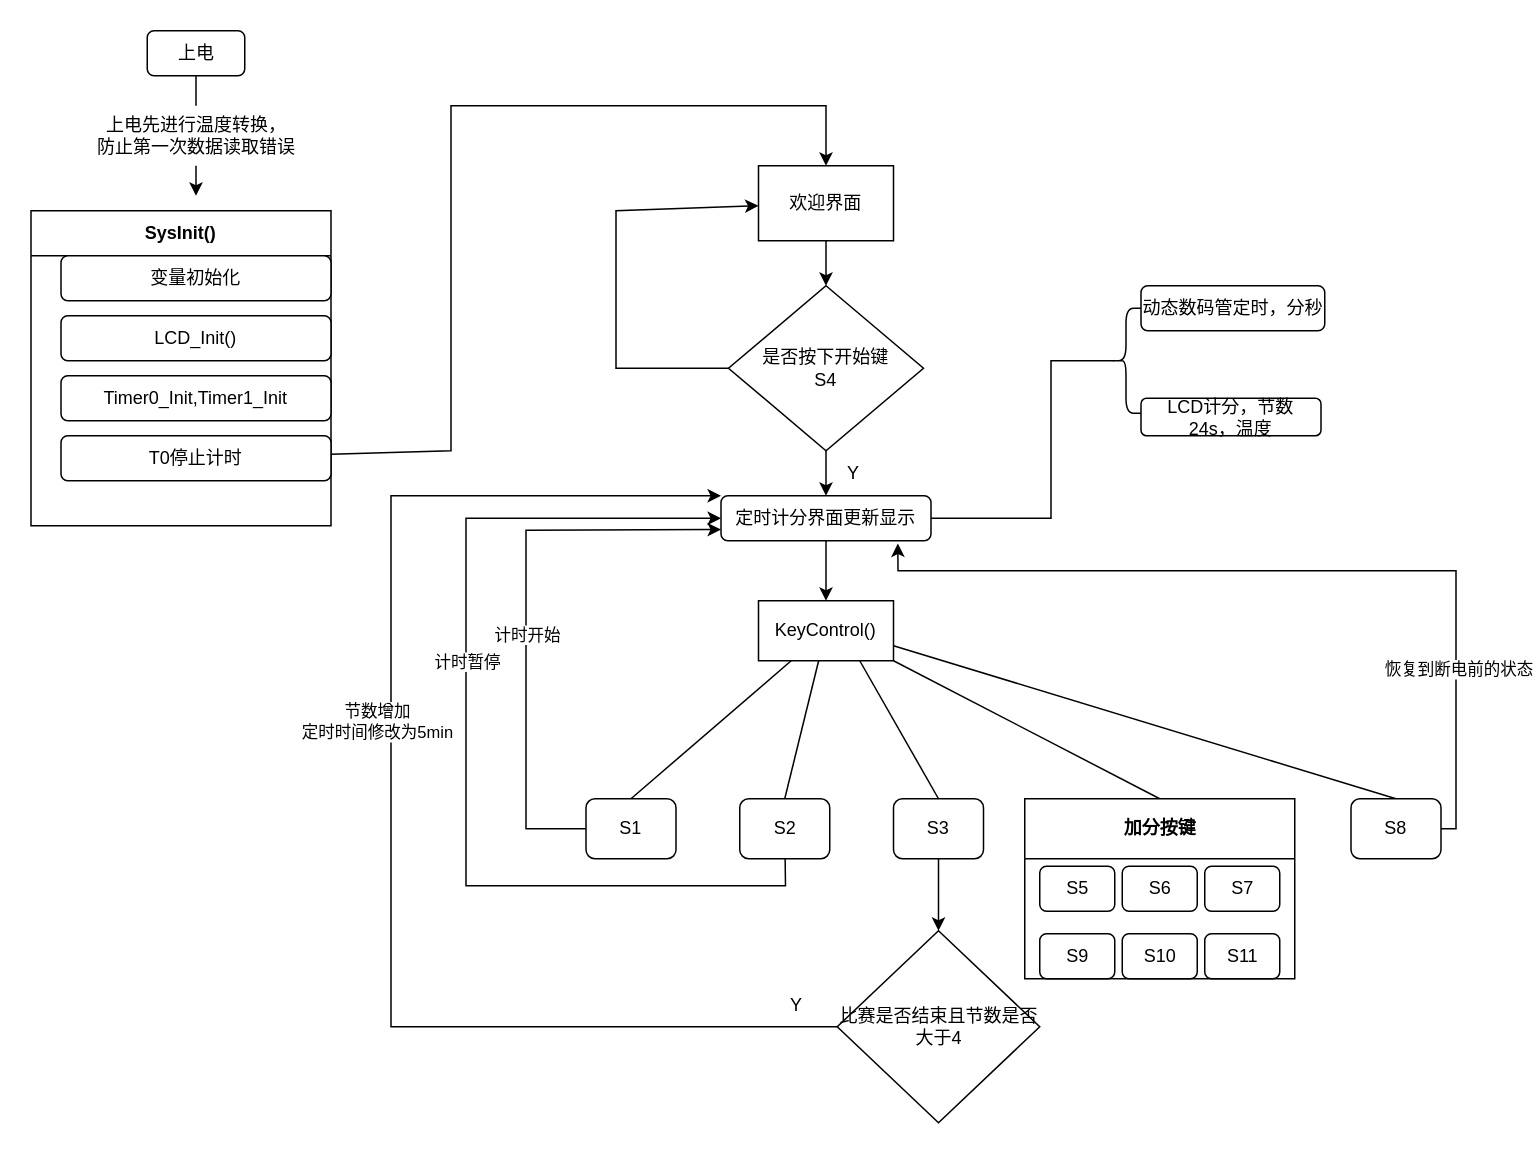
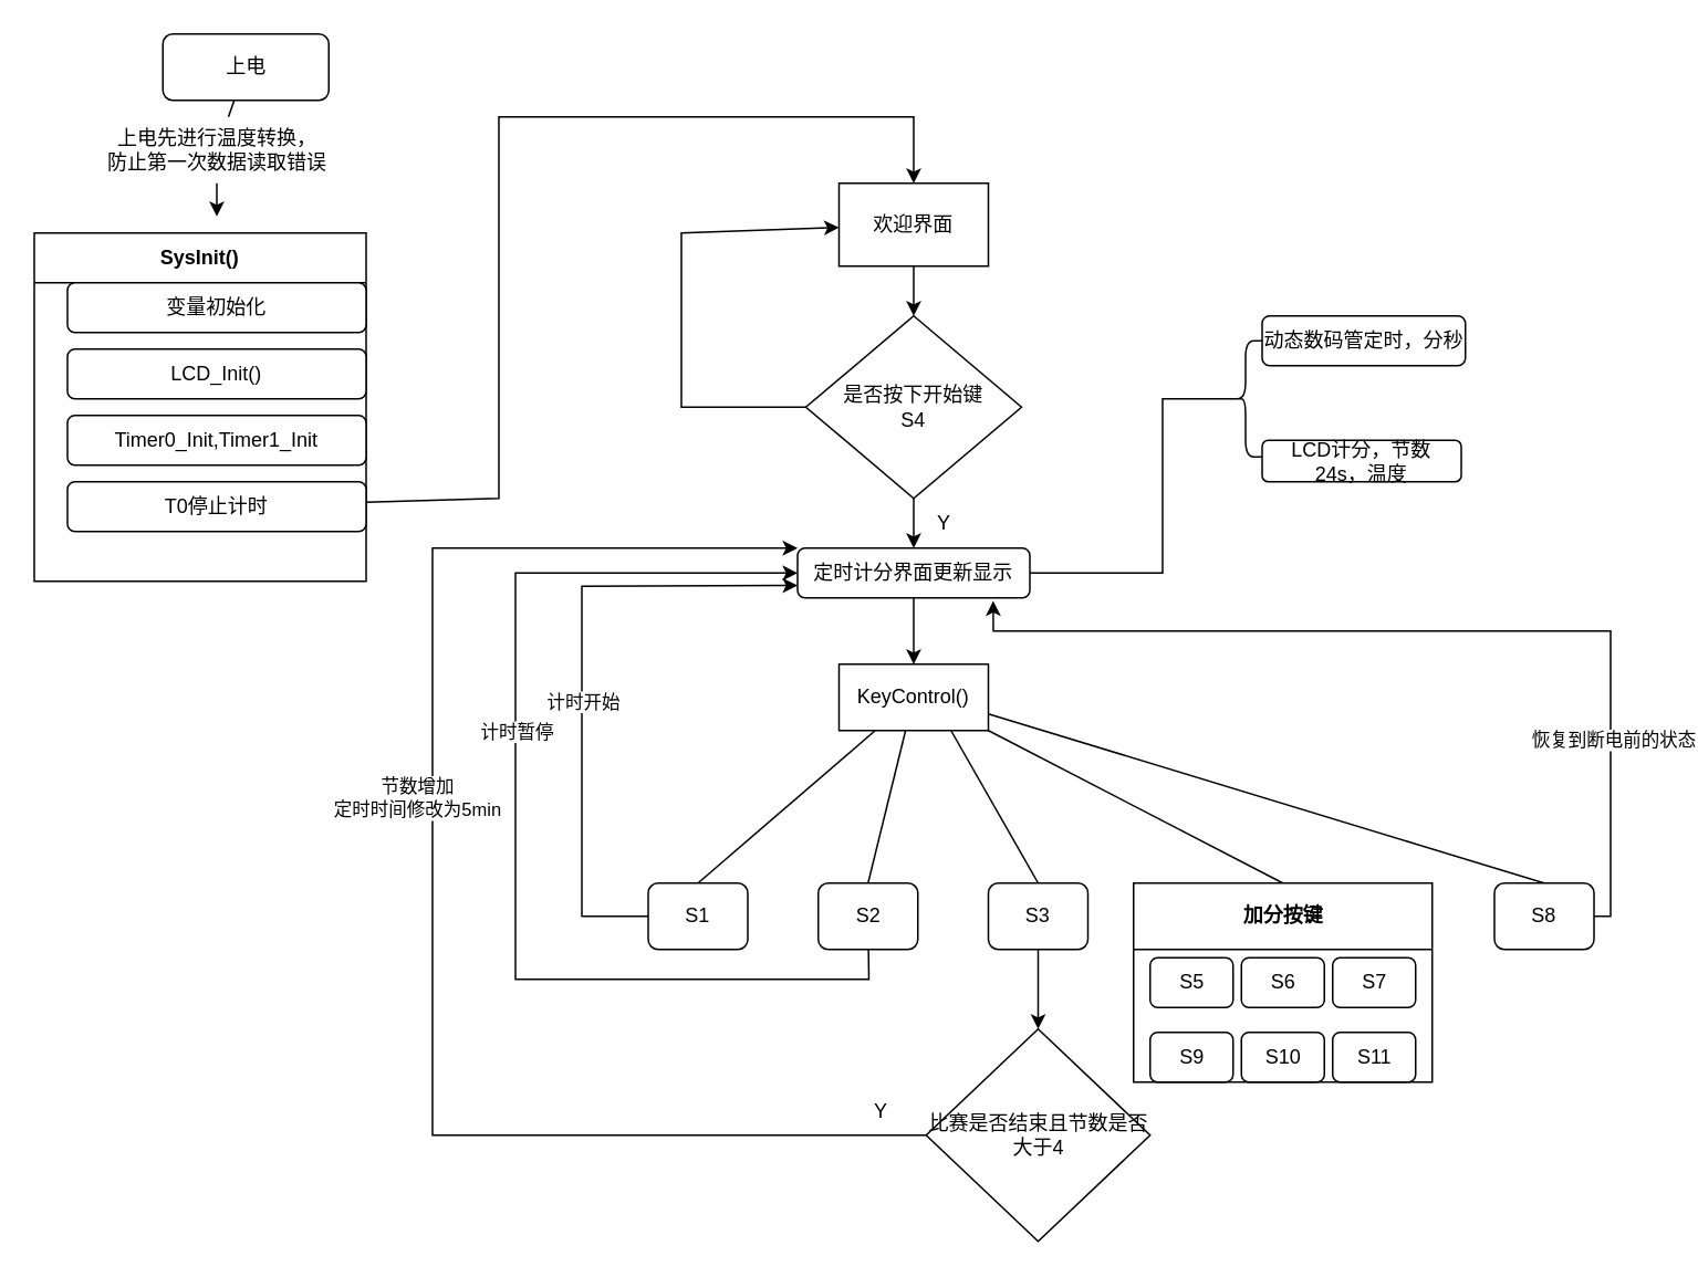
  <mxCell id="0" />
  <mxCell id="1" parent="0" />
  <mxCell id="2" value="" style="edgeStyle=none;html=1;startArrow=none;" parent="1" source="41" edge="1"><mxGeometry relative="1" as="geometry"><mxPoint x="130" y="130" as="targetPoint" /></mxGeometry></mxCell>
- <mxCell id="3" value="上电" style="rounded=1;whiteSpace=wrap;html=1;" parent="1" vertex="1"><mxGeometry x="97.5" y="20" width="65" height="30" as="geometry" /></mxCell>
+ <mxCell id="3" value="上电" style="rounded=1;whiteSpace=wrap;html=1;" parent="1" vertex="1"><mxGeometry x="97.5" y="20" width="100" height="40" as="geometry" /></mxCell>
  <mxCell id="4" style="edgeStyle=none;html=1;entryX=0.5;entryY=0;entryDx=0;entryDy=0;" parent="1" source="5" target="8" edge="1"><mxGeometry relative="1" as="geometry" /></mxCell>
  <mxCell id="5" value="欢迎界面" style="rounded=0;whiteSpace=wrap;html=1;" parent="1" vertex="1"><mxGeometry x="505" y="110" width="90" height="50" as="geometry" /></mxCell>
  <mxCell id="6" style="edgeStyle=none;html=1;exitX=0;exitY=0.5;exitDx=0;exitDy=0;rounded=0;" parent="1" source="8" target="5" edge="1"><mxGeometry relative="1" as="geometry"><mxPoint x="410" y="70" as="targetPoint" /><Array as="points"><mxPoint x="410" y="245" /><mxPoint x="410" y="140" /></Array></mxGeometry></mxCell>
  <mxCell id="7" style="edgeStyle=none;html=1;" parent="1" source="8" target="44" edge="1"><mxGeometry relative="1" as="geometry"><mxPoint x="550" y="350" as="targetPoint" /><Array as="points" /></mxGeometry></mxCell>
  <mxCell id="8" value="是否按下开始键&lt;br&gt;S4" style="rhombus;whiteSpace=wrap;html=1;" parent="1" vertex="1"><mxGeometry x="485" y="190" width="130" height="110" as="geometry" /></mxCell>
  <mxCell id="9" style="edgeStyle=none;html=1;entryX=0.5;entryY=0;entryDx=0;entryDy=0;endArrow=none;endFill=0;rounded=0;" parent="1" source="14" target="17" edge="1"><mxGeometry relative="1" as="geometry" /></mxCell>
  <mxCell id="10" style="edgeStyle=none;html=1;entryX=0.5;entryY=0;entryDx=0;entryDy=0;endArrow=none;endFill=0;rounded=0;" parent="1" source="14" target="20" edge="1"><mxGeometry relative="1" as="geometry" /></mxCell>
  <mxCell id="11" style="edgeStyle=none;html=1;exitX=0.75;exitY=1;exitDx=0;exitDy=0;entryX=0.5;entryY=0;entryDx=0;entryDy=0;endArrow=none;endFill=0;rounded=0;" parent="1" source="14" target="22" edge="1"><mxGeometry relative="1" as="geometry" /></mxCell>
  <mxCell id="12" style="edgeStyle=none;html=1;exitX=1;exitY=1;exitDx=0;exitDy=0;entryX=0.5;entryY=0;entryDx=0;entryDy=0;endArrow=none;endFill=0;rounded=0;" parent="1" source="14" target="26" edge="1"><mxGeometry relative="1" as="geometry" /></mxCell>
  <mxCell id="13" style="edgeStyle=none;html=1;exitX=1;exitY=0.75;exitDx=0;exitDy=0;entryX=0.5;entryY=0;entryDx=0;entryDy=0;endArrow=none;endFill=0;rounded=0;" parent="1" source="14" target="25" edge="1"><mxGeometry relative="1" as="geometry" /></mxCell>
  <mxCell id="14" value="KeyControl()" style="rounded=0;whiteSpace=wrap;html=1;" parent="1" vertex="1"><mxGeometry x="505" y="400" width="90" height="40" as="geometry" /></mxCell>
  <mxCell id="15" style="edgeStyle=none;html=1;exitX=0;exitY=0.5;exitDx=0;exitDy=0;endArrow=classic;endFill=1;entryX=0;entryY=0.75;entryDx=0;entryDy=0;rounded=0;" parent="1" source="17" target="44" edge="1"><mxGeometry relative="1" as="geometry"><mxPoint x="360" y="290" as="targetPoint" /><Array as="points"><mxPoint x="350" y="552" /><mxPoint x="350" y="353" /></Array></mxGeometry></mxCell>
  <mxCell id="16" value="计时开始" style="edgeLabel;html=1;align=center;verticalAlign=middle;resizable=0;points=[];" parent="15" vertex="1" connectable="0"><mxGeometry x="0.052" relative="1" as="geometry"><mxPoint y="24" as="offset" /></mxGeometry></mxCell>
  <mxCell id="17" value="S1" style="rounded=1;whiteSpace=wrap;html=1;" parent="1" vertex="1"><mxGeometry x="390" y="532" width="60" height="40" as="geometry" /></mxCell>
  <mxCell id="18" style="edgeStyle=none;html=1;endArrow=classic;endFill=1;entryX=0;entryY=0.5;entryDx=0;entryDy=0;rounded=0;" parent="1" source="20" target="44" edge="1"><mxGeometry relative="1" as="geometry"><mxPoint x="290" y="310" as="targetPoint" /><Array as="points"><mxPoint x="523" y="590" /><mxPoint x="310" y="590" /><mxPoint x="310" y="345" /></Array></mxGeometry></mxCell>
  <mxCell id="19" value="计时暂停" style="edgeLabel;html=1;align=center;verticalAlign=middle;resizable=0;points=[];" parent="18" vertex="1" connectable="0"><mxGeometry x="0.179" relative="1" as="geometry"><mxPoint as="offset" /></mxGeometry></mxCell>
  <mxCell id="20" value="S2" style="rounded=1;whiteSpace=wrap;html=1;" parent="1" vertex="1"><mxGeometry x="492.5" y="532" width="60" height="40" as="geometry" /></mxCell>
  <mxCell id="21" value="" style="edgeStyle=none;html=1;endArrow=classic;endFill=1;rounded=0;" parent="1" source="22" target="47" edge="1"><mxGeometry relative="1" as="geometry" /></mxCell>
  <mxCell id="22" value="S3" style="rounded=1;whiteSpace=wrap;html=1;" parent="1" vertex="1"><mxGeometry x="595" y="532" width="60" height="40" as="geometry" /></mxCell>
  <mxCell id="23" style="edgeStyle=none;html=1;exitX=1;exitY=0.5;exitDx=0;exitDy=0;endArrow=classic;endFill=1;entryX=0.842;entryY=1.061;entryDx=0;entryDy=0;entryPerimeter=0;rounded=0;" parent="1" source="25" target="44" edge="1"><mxGeometry relative="1" as="geometry"><mxPoint x="580" y="380" as="targetPoint" /><Array as="points"><mxPoint x="970" y="552" /><mxPoint x="970" y="380" /><mxPoint x="598" y="380" /></Array></mxGeometry></mxCell>
  <mxCell id="24" value="恢复到断电前的状态" style="edgeLabel;html=1;align=center;verticalAlign=middle;resizable=0;points=[];" parent="23" vertex="1" connectable="0"><mxGeometry x="-0.591" y="-1" relative="1" as="geometry"><mxPoint as="offset" /></mxGeometry></mxCell>
  <mxCell id="25" value="S8" style="rounded=1;whiteSpace=wrap;html=1;" parent="1" vertex="1"><mxGeometry x="900" y="532" width="60" height="40" as="geometry" /></mxCell>
  <mxCell id="26" value="加分按键" style="swimlane;whiteSpace=wrap;html=1;startSize=40;" parent="1" vertex="1"><mxGeometry x="682.5" y="532" width="180" height="120" as="geometry" /></mxCell>
  <mxCell id="27" value="S5" style="rounded=1;whiteSpace=wrap;html=1;" parent="26" vertex="1"><mxGeometry x="10" y="45" width="50" height="30" as="geometry" /></mxCell>
  <mxCell id="28" value="S6" style="rounded=1;whiteSpace=wrap;html=1;" parent="26" vertex="1"><mxGeometry x="65" y="45" width="50" height="30" as="geometry" /></mxCell>
  <mxCell id="29" value="S7" style="rounded=1;whiteSpace=wrap;html=1;" parent="26" vertex="1"><mxGeometry x="120" y="45" width="50" height="30" as="geometry" /></mxCell>
  <mxCell id="30" value="S9" style="rounded=1;whiteSpace=wrap;html=1;" parent="26" vertex="1"><mxGeometry x="10" y="90" width="50" height="30" as="geometry" /></mxCell>
  <mxCell id="31" value="S10" style="rounded=1;whiteSpace=wrap;html=1;" parent="26" vertex="1"><mxGeometry x="65" y="90" width="50" height="30" as="geometry" /></mxCell>
  <mxCell id="32" value="S11" style="rounded=1;whiteSpace=wrap;html=1;" parent="26" vertex="1"><mxGeometry x="120" y="90" width="50" height="30" as="geometry" /></mxCell>
  <mxCell id="33" value="SysInit()" style="swimlane;whiteSpace=wrap;html=1;startSize=30;" parent="1" vertex="1"><mxGeometry x="20" y="140" width="200" height="210" as="geometry"><mxRectangle x="350" y="470" width="140" height="30" as="alternateBounds" /></mxGeometry></mxCell>
  <mxCell id="34" value="变量初始化" style="rounded=1;whiteSpace=wrap;html=1;" parent="33" vertex="1"><mxGeometry x="20" y="30" width="180" height="30" as="geometry" /></mxCell>
  <mxCell id="35" value="LCD_Init()" style="rounded=1;whiteSpace=wrap;html=1;" parent="33" vertex="1"><mxGeometry x="20" y="70" width="180" height="30" as="geometry" /></mxCell>
  <mxCell id="36" value="Timer0_Init,Timer1_Init" style="rounded=1;whiteSpace=wrap;html=1;" parent="33" vertex="1"><mxGeometry x="20" y="110" width="180" height="30" as="geometry" /></mxCell>
  <mxCell id="37" value="T0停止计时" style="rounded=1;whiteSpace=wrap;html=1;" parent="33" vertex="1"><mxGeometry x="20" y="150" width="180" height="30" as="geometry" /></mxCell>
  <mxCell id="38" style="edgeStyle=none;html=1;entryX=0.5;entryY=0;entryDx=0;entryDy=0;rounded=0;" parent="1" source="37" target="5" edge="1"><mxGeometry relative="1" as="geometry"><Array as="points"><mxPoint x="300" y="300" /><mxPoint x="300" y="70" /><mxPoint x="550" y="70" /></Array></mxGeometry></mxCell>
  <mxCell id="39" value="Y" style="text;html=1;align=center;verticalAlign=middle;resizable=0;points=[];autosize=1;strokeColor=none;fillColor=none;" parent="1" vertex="1"><mxGeometry x="552.5" y="300" width="30" height="30" as="geometry" /></mxCell>
  <mxCell id="40" value="" style="edgeStyle=none;html=1;endArrow=none;" parent="1" source="3" target="41" edge="1"><mxGeometry relative="1" as="geometry"><mxPoint x="130" y="70" as="sourcePoint" /><mxPoint x="130" y="130" as="targetPoint" /></mxGeometry></mxCell>
  <mxCell id="41" value="上电先进行温度转换，&lt;br&gt;防止第一次数据读取错误" style="text;html=1;align=center;verticalAlign=middle;resizable=0;points=[];autosize=1;strokeColor=none;fillColor=none;" parent="1" vertex="1"><mxGeometry x="50" y="70" width="160" height="40" as="geometry" /></mxCell>
  <mxCell id="42" style="edgeStyle=none;html=1;endArrow=none;endFill=0;entryX=0.1;entryY=0.5;entryDx=0;entryDy=0;entryPerimeter=0;rounded=0;" parent="1" source="44" target="50" edge="1"><mxGeometry relative="1" as="geometry"><mxPoint x="700" y="160" as="targetPoint" /><Array as="points"><mxPoint x="700" y="345" /><mxPoint x="700" y="240" /></Array></mxGeometry></mxCell>
  <mxCell id="43" style="edgeStyle=none;html=1;entryX=0.5;entryY=0;entryDx=0;entryDy=0;" parent="1" source="44" target="14" edge="1"><mxGeometry relative="1" as="geometry" /></mxCell>
  <mxCell id="44" value="定时计分界面更新显示" style="rounded=1;whiteSpace=wrap;html=1;" parent="1" vertex="1"><mxGeometry x="480" y="330" width="140" height="30" as="geometry" /></mxCell>
  <mxCell id="45" style="edgeStyle=none;html=1;exitX=0;exitY=0.5;exitDx=0;exitDy=0;endArrow=classic;endFill=1;entryX=0;entryY=0;entryDx=0;entryDy=0;rounded=0;" parent="1" source="47" target="44" edge="1"><mxGeometry relative="1" as="geometry"><mxPoint x="260" y="310" as="targetPoint" /><Array as="points"><mxPoint x="260" y="684" /><mxPoint x="260" y="330" /></Array></mxGeometry></mxCell>
  <mxCell id="46" value="节数增加&lt;br&gt;定时时间修改为5min" style="edgeLabel;html=1;align=center;verticalAlign=middle;resizable=0;points=[];" parent="45" vertex="1" connectable="0"><mxGeometry x="0.149" relative="1" as="geometry"><mxPoint x="-10" as="offset" /></mxGeometry></mxCell>
  <mxCell id="47" value="比赛是否结束且节数是否大于4" style="rhombus;whiteSpace=wrap;html=1;" parent="1" vertex="1"><mxGeometry x="557.5" y="620" width="135" height="128" as="geometry" /></mxCell>
  <mxCell id="48" value="Y" style="text;html=1;align=center;verticalAlign=middle;resizable=0;points=[];autosize=1;strokeColor=none;fillColor=none;" parent="1" vertex="1"><mxGeometry x="515" y="655" width="30" height="30" as="geometry" /></mxCell>
  <mxCell id="49" value="" style="group" parent="1" vertex="1" connectable="0"><mxGeometry x="740" y="195" width="141.25" height="100" as="geometry" /></mxCell>
  <mxCell id="50" value="" style="shape=curlyBracket;whiteSpace=wrap;html=1;rounded=1;labelPosition=left;verticalLabelPosition=middle;align=right;verticalAlign=middle;" parent="49" vertex="1"><mxGeometry y="10" width="20" height="70" as="geometry" /></mxCell>
  <mxCell id="51" value="&lt;span style=&quot;&quot;&gt;LCD计分，节数&lt;br&gt;24s，温度&lt;/span&gt;" style="whiteSpace=wrap;html=1;align=center;rounded=1;" parent="49" vertex="1"><mxGeometry x="20" y="70" width="120" height="25" as="geometry" /></mxCell>
  <mxCell id="52" value="&lt;span style=&quot;&quot;&gt;动态数码管定时，分秒&lt;/span&gt;" style="whiteSpace=wrap;html=1;align=center;rounded=1;" parent="49" vertex="1"><mxGeometry x="20" y="-5" width="122.5" height="30" as="geometry" /></mxCell>
  <mxCell id="53" value="未命名图层" parent="0" />
